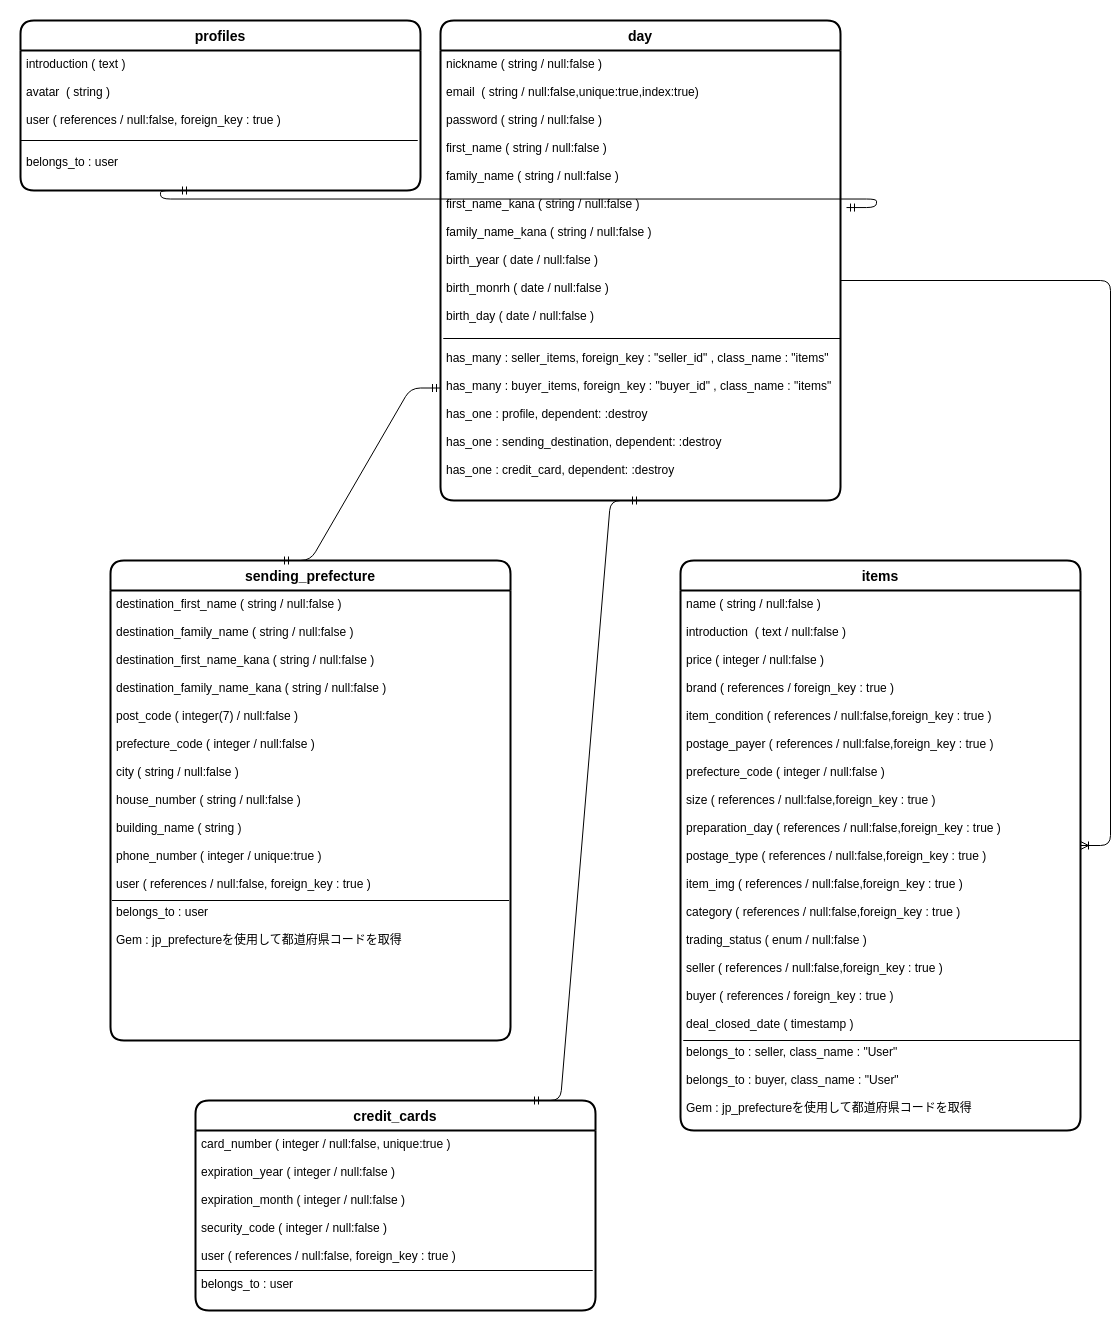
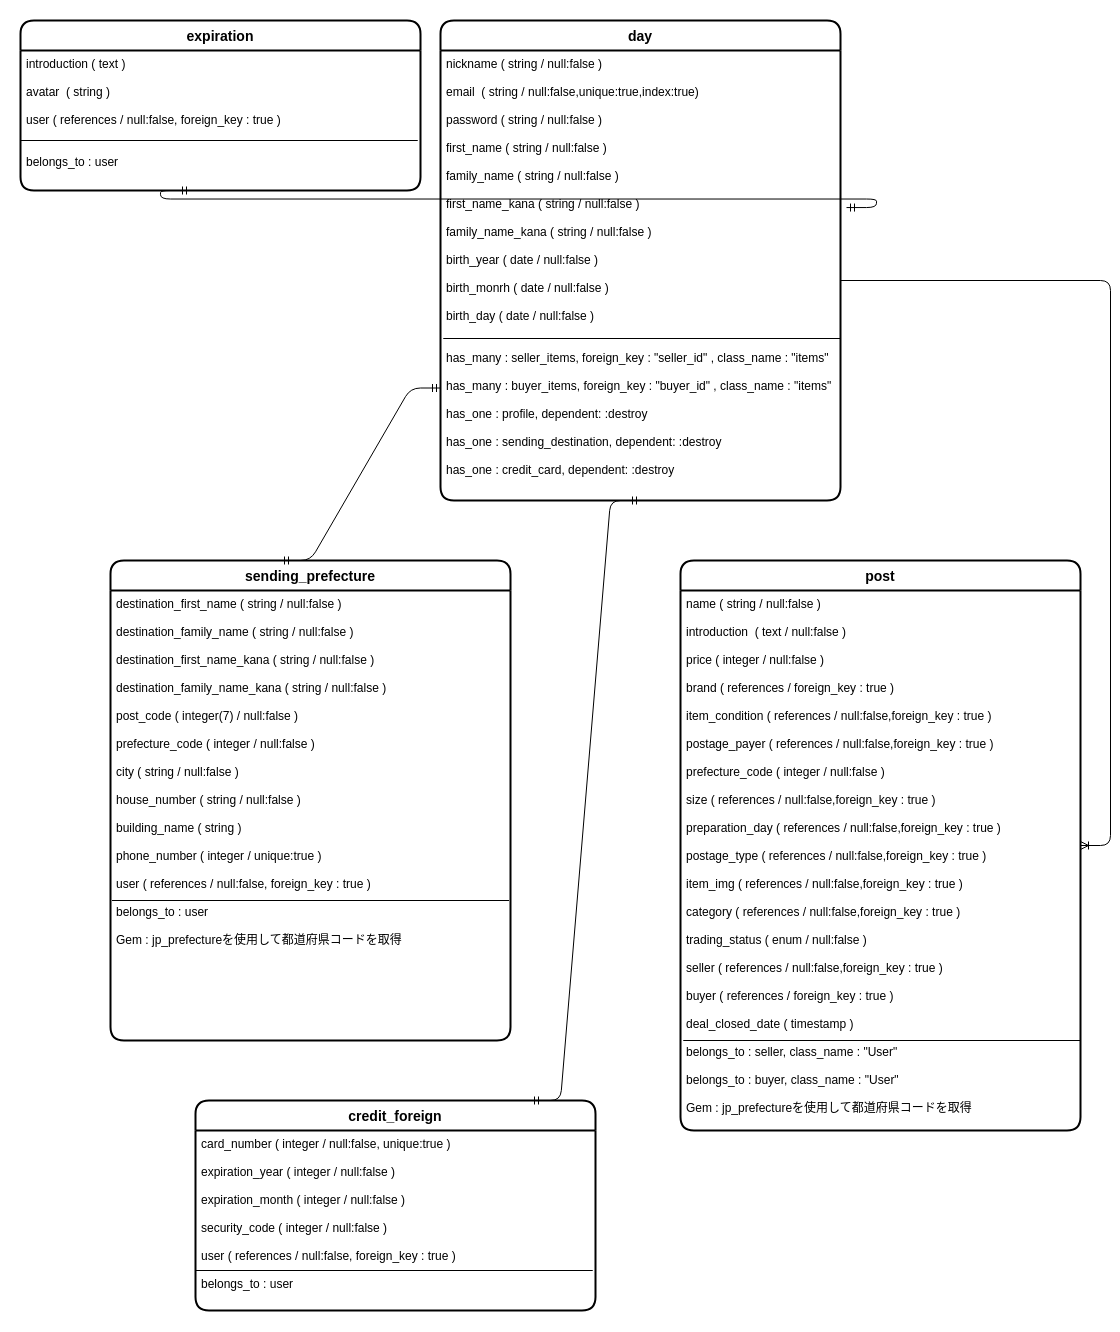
  <mxCell id="0" />
  <mxCell id="1" parent="0" />
  <mxCell id="2" value="" style="endArrow=none;html=1;fontSize=18;" edge="1" parent="1"><mxGeometry width="50" height="50" relative="1" as="geometry"><mxPoint x="455" y="980" as="sourcePoint" /><mxPoint x="455" y="980" as="targetPoint" /></mxGeometry></mxCell>
  <mxCell id="3" value="day" style="swimlane;childLayout=stackLayout;horizontal=1;startSize=30;horizontalStack=0;rounded=1;fontSize=14;fontStyle=1;strokeWidth=2;resizeParent=0;resizeLast=1;shadow=0;dashed=0;align=center;" vertex="1" parent="1"><mxGeometry x="440" y="20" width="400" height="480" as="geometry" /></mxCell>
  <mxCell id="4" value="nickname ( string / null:false )&#10;&#10;email  ( string / null:false,unique:true,index:true)&#10;&#10;password ( string / null:false )&#10;&#10;first_name ( string / null:false )&#10;&#10;family_name ( string / null:false )&#10;&#10;first_name_kana ( string / null:false )&#10;&#10;family_name_kana ( string / null:false )&#10;&#10;birth_year ( date / null:false )&#10;&#10;birth_monrh ( date / null:false )&#10;&#10;birth_day ( date / null:false )&#10;&#10;&#10;has_many : seller_items, foreign_key : &quot;seller_id&quot; , class_name : &quot;items&quot;&#10;&#10;has_many : buyer_items, foreign_key : &quot;buyer_id&quot; , class_name : &quot;items&quot;&#10;&#10;has_one : profile, dependent: :destroy &#10;&#10;has_one : sending_destination, dependent: :destroy&#10;&#10;has_one : credit_card, dependent: :destroy&#10;&#10;&#10;" style="align=left;strokeColor=none;fillColor=none;spacingLeft=4;fontSize=12;verticalAlign=top;resizable=0;rotatable=0;part=1;" vertex="1" parent="3"><mxGeometry y="30" width="400" height="450" as="geometry" /></mxCell>
  <mxCell id="5" value="" style="endArrow=none;html=1;rounded=0;fontSize=18;" edge="1" parent="3"><mxGeometry relative="1" as="geometry"><mxPoint x="400" y="318" as="sourcePoint" /><mxPoint x="400" y="318" as="targetPoint" /><Array as="points"><mxPoint x="3" y="318" /></Array></mxGeometry></mxCell>
- <mxCell id="6" value="profiles" style="swimlane;childLayout=stackLayout;horizontal=1;startSize=30;horizontalStack=0;rounded=1;fontSize=14;fontStyle=1;strokeWidth=2;resizeParent=0;resizeLast=1;shadow=0;dashed=0;align=center;" vertex="1" parent="1"><mxGeometry x="20" y="20" width="400" height="170" as="geometry" /></mxCell>
+ <mxCell id="6" value="expiration" style="swimlane;childLayout=stackLayout;horizontal=1;startSize=30;horizontalStack=0;rounded=1;fontSize=14;fontStyle=1;strokeWidth=2;resizeParent=0;resizeLast=1;shadow=0;dashed=0;align=center;" vertex="1" parent="1"><mxGeometry x="20" y="20" width="400" height="170" as="geometry" /></mxCell>
  <mxCell id="7" value="" style="endArrow=none;html=1;rounded=0;fontSize=18;" edge="1" parent="6"><mxGeometry relative="1" as="geometry"><mxPoint x="397" y="120" as="sourcePoint" /><mxPoint x="397" y="120" as="targetPoint" /><Array as="points"><mxPoint y="120" /></Array></mxGeometry></mxCell>
  <mxCell id="8" value="introduction ( text )&#10;&#10;avatar  ( string )&#10;&#10;user ( references / null:false, foreign_key : true )&#10;&#10;&#10;belongs_to : user&#10;&#10;&#10;" style="align=left;strokeColor=none;fillColor=none;spacingLeft=4;fontSize=12;verticalAlign=top;resizable=0;rotatable=0;part=1;" vertex="1" parent="6"><mxGeometry y="30" width="400" height="140" as="geometry" /></mxCell>
- <mxCell id="9" value="items" style="swimlane;childLayout=stackLayout;horizontal=1;startSize=30;horizontalStack=0;rounded=1;fontSize=14;fontStyle=1;strokeWidth=2;resizeParent=0;resizeLast=1;shadow=0;dashed=0;align=center;" vertex="1" parent="1"><mxGeometry x="680" y="560" width="400" height="570" as="geometry" /></mxCell>
+ <mxCell id="9" value="post" style="swimlane;childLayout=stackLayout;horizontal=1;startSize=30;horizontalStack=0;rounded=1;fontSize=14;fontStyle=1;strokeWidth=2;resizeParent=0;resizeLast=1;shadow=0;dashed=0;align=center;" vertex="1" parent="1"><mxGeometry x="680" y="560" width="400" height="570" as="geometry" /></mxCell>
  <mxCell id="10" value="name ( string / null:false )&#10;&#10;introduction  ( text / null:false )&#10;&#10;price ( integer / null:false )&#10;&#10;brand ( references / foreign_key : true )&#10;&#10;item_condition ( references / null:false,foreign_key : true )&#10; &#10;postage_payer ( references / null:false,foreign_key : true )&#10;&#10;prefecture_code ( integer / null:false )&#10;&#10;size ( references / null:false,foreign_key : true )&#10;&#10;preparation_day ( references / null:false,foreign_key : true )&#10;&#10;postage_type ( references / null:false,foreign_key : true )&#10;&#10;item_img ( references / null:false,foreign_key : true )&#10;&#10;category ( references / null:false,foreign_key : true )&#10;&#10;trading_status ( enum / null:false )&#10;&#10;seller ( references / null:false,foreign_key : true )&#10;&#10;buyer ( references / foreign_key : true )&#10;&#10;deal_closed_date ( timestamp )&#10;&#10;belongs_to : seller, class_name : &quot;User&quot;&#10;&#10;belongs_to : buyer, class_name : &quot;User&quot;&#10;&#10;Gem : jp_prefectureを使用して都道府県コードを取得&#10;&#10;&#10;" style="align=left;strokeColor=none;fillColor=none;spacingLeft=4;fontSize=12;verticalAlign=top;resizable=0;rotatable=0;part=1;" vertex="1" parent="9"><mxGeometry y="30" width="400" height="540" as="geometry" /></mxCell>
  <mxCell id="11" value="" style="endArrow=none;html=1;rounded=0;fontSize=18;" edge="1" parent="9"><mxGeometry relative="1" as="geometry"><mxPoint x="400" y="480" as="sourcePoint" /><mxPoint x="400" y="480" as="targetPoint" /><Array as="points"><mxPoint x="3" y="480" /></Array></mxGeometry></mxCell>
  <mxCell id="12" value="sending_prefecture" style="swimlane;childLayout=stackLayout;horizontal=1;startSize=30;horizontalStack=0;rounded=1;fontSize=14;fontStyle=1;strokeWidth=2;resizeParent=0;resizeLast=1;shadow=0;dashed=0;align=center;" vertex="1" parent="1"><mxGeometry x="110" y="560" width="400" height="480" as="geometry" /></mxCell>
  <mxCell id="13" value="destination_first_name ( string / null:false )&#10;&#10;destination_family_name ( string / null:false )&#10;&#10;destination_first_name_kana ( string / null:false )&#10;&#10;destination_family_name_kana ( string / null:false )&#10;&#10;post_code ( integer(7) / null:false )&#10;&#10;prefecture_code ( integer / null:false )&#10;&#10;city ( string / null:false )&#10;&#10;house_number ( string / null:false )&#10;&#10;building_name ( string )&#10;&#10;phone_number ( integer / unique:true )&#10;&#10;user ( references / null:false, foreign_key : true )&#10;&#10;belongs_to : user&#10;&#10;Gem : jp_prefectureを使用して都道府県コードを取得&#10;&#10;&#10;" style="align=left;strokeColor=none;fillColor=none;spacingLeft=4;fontSize=12;verticalAlign=top;resizable=0;rotatable=0;part=1;" vertex="1" parent="12"><mxGeometry y="30" width="400" height="450" as="geometry" /></mxCell>
  <mxCell id="14" value="" style="endArrow=none;html=1;rounded=0;fontSize=18;" edge="1" parent="12"><mxGeometry relative="1" as="geometry"><mxPoint x="398.5" y="340" as="sourcePoint" /><mxPoint x="398.5" y="340" as="targetPoint" /><Array as="points"><mxPoint x="1.5" y="340" /></Array></mxGeometry></mxCell>
- <mxCell id="15" value="credit_cards" style="swimlane;childLayout=stackLayout;horizontal=1;startSize=30;horizontalStack=0;rounded=1;fontSize=14;fontStyle=1;strokeWidth=2;resizeParent=0;resizeLast=1;shadow=0;dashed=0;align=center;" vertex="1" parent="1"><mxGeometry x="195" y="1100" width="400" height="210" as="geometry" /></mxCell>
+ <mxCell id="15" value="credit_foreign" style="swimlane;childLayout=stackLayout;horizontal=1;startSize=30;horizontalStack=0;rounded=1;fontSize=14;fontStyle=1;strokeWidth=2;resizeParent=0;resizeLast=1;shadow=0;dashed=0;align=center;" vertex="1" parent="1"><mxGeometry x="195" y="1100" width="400" height="210" as="geometry" /></mxCell>
  <mxCell id="16" value="" style="endArrow=none;html=1;rounded=0;fontSize=18;" edge="1" parent="15"><mxGeometry relative="1" as="geometry"><mxPoint x="397" y="170" as="sourcePoint" /><mxPoint x="397" y="170" as="targetPoint" /><Array as="points"><mxPoint y="170" /></Array></mxGeometry></mxCell>
  <mxCell id="17" value="card_number ( integer / null:false, unique:true )&#10;&#10;expiration_year ( integer / null:false )&#10;&#10;expiration_month ( integer / null:false )&#10;&#10;security_code ( integer / null:false )&#10;&#10;user ( references / null:false, foreign_key : true )&#10;&#10;belongs_to : user&#10;&#10;&#10;" style="align=left;strokeColor=none;fillColor=none;spacingLeft=4;fontSize=12;verticalAlign=top;resizable=0;rotatable=0;part=1;" vertex="1" parent="15"><mxGeometry y="30" width="400" height="180" as="geometry" /></mxCell>
  <mxCell id="18" value="" style="edgeStyle=entityRelationEdgeStyle;fontSize=12;html=1;endArrow=ERoneToMany;" edge="1" parent="1" target="9"><mxGeometry width="100" height="100" relative="1" as="geometry"><mxPoint x="840" y="280" as="sourcePoint" /><mxPoint x="1000" y="550" as="targetPoint" /></mxGeometry></mxCell>
  <mxCell id="19" value="" style="edgeStyle=entityRelationEdgeStyle;fontSize=12;html=1;endArrow=ERmandOne;startArrow=ERmandOne;entryX=0;entryY=0.75;entryDx=0;entryDy=0;" edge="1" parent="1" target="4"><mxGeometry width="100" height="100" relative="1" as="geometry"><mxPoint x="280" y="560" as="sourcePoint" /><mxPoint x="430" y="390" as="targetPoint" /></mxGeometry></mxCell>
  <mxCell id="20" value="" style="edgeStyle=entityRelationEdgeStyle;fontSize=12;html=1;endArrow=ERmandOne;startArrow=ERmandOne;exitX=1.015;exitY=0.349;exitDx=0;exitDy=0;exitPerimeter=0;" edge="1" parent="1" source="4"><mxGeometry width="100" height="100" relative="1" as="geometry"><mxPoint x="390" y="390" as="sourcePoint" /><mxPoint x="190" y="190" as="targetPoint" /></mxGeometry></mxCell>
  <mxCell id="21" value="" style="edgeStyle=entityRelationEdgeStyle;fontSize=12;html=1;endArrow=ERmandOne;startArrow=ERmandOne;entryX=0.5;entryY=1;entryDx=0;entryDy=0;" edge="1" parent="1" target="4"><mxGeometry width="100" height="100" relative="1" as="geometry"><mxPoint x="530" y="1100" as="sourcePoint" /><mxPoint x="630" y="1000" as="targetPoint" /></mxGeometry></mxCell>
